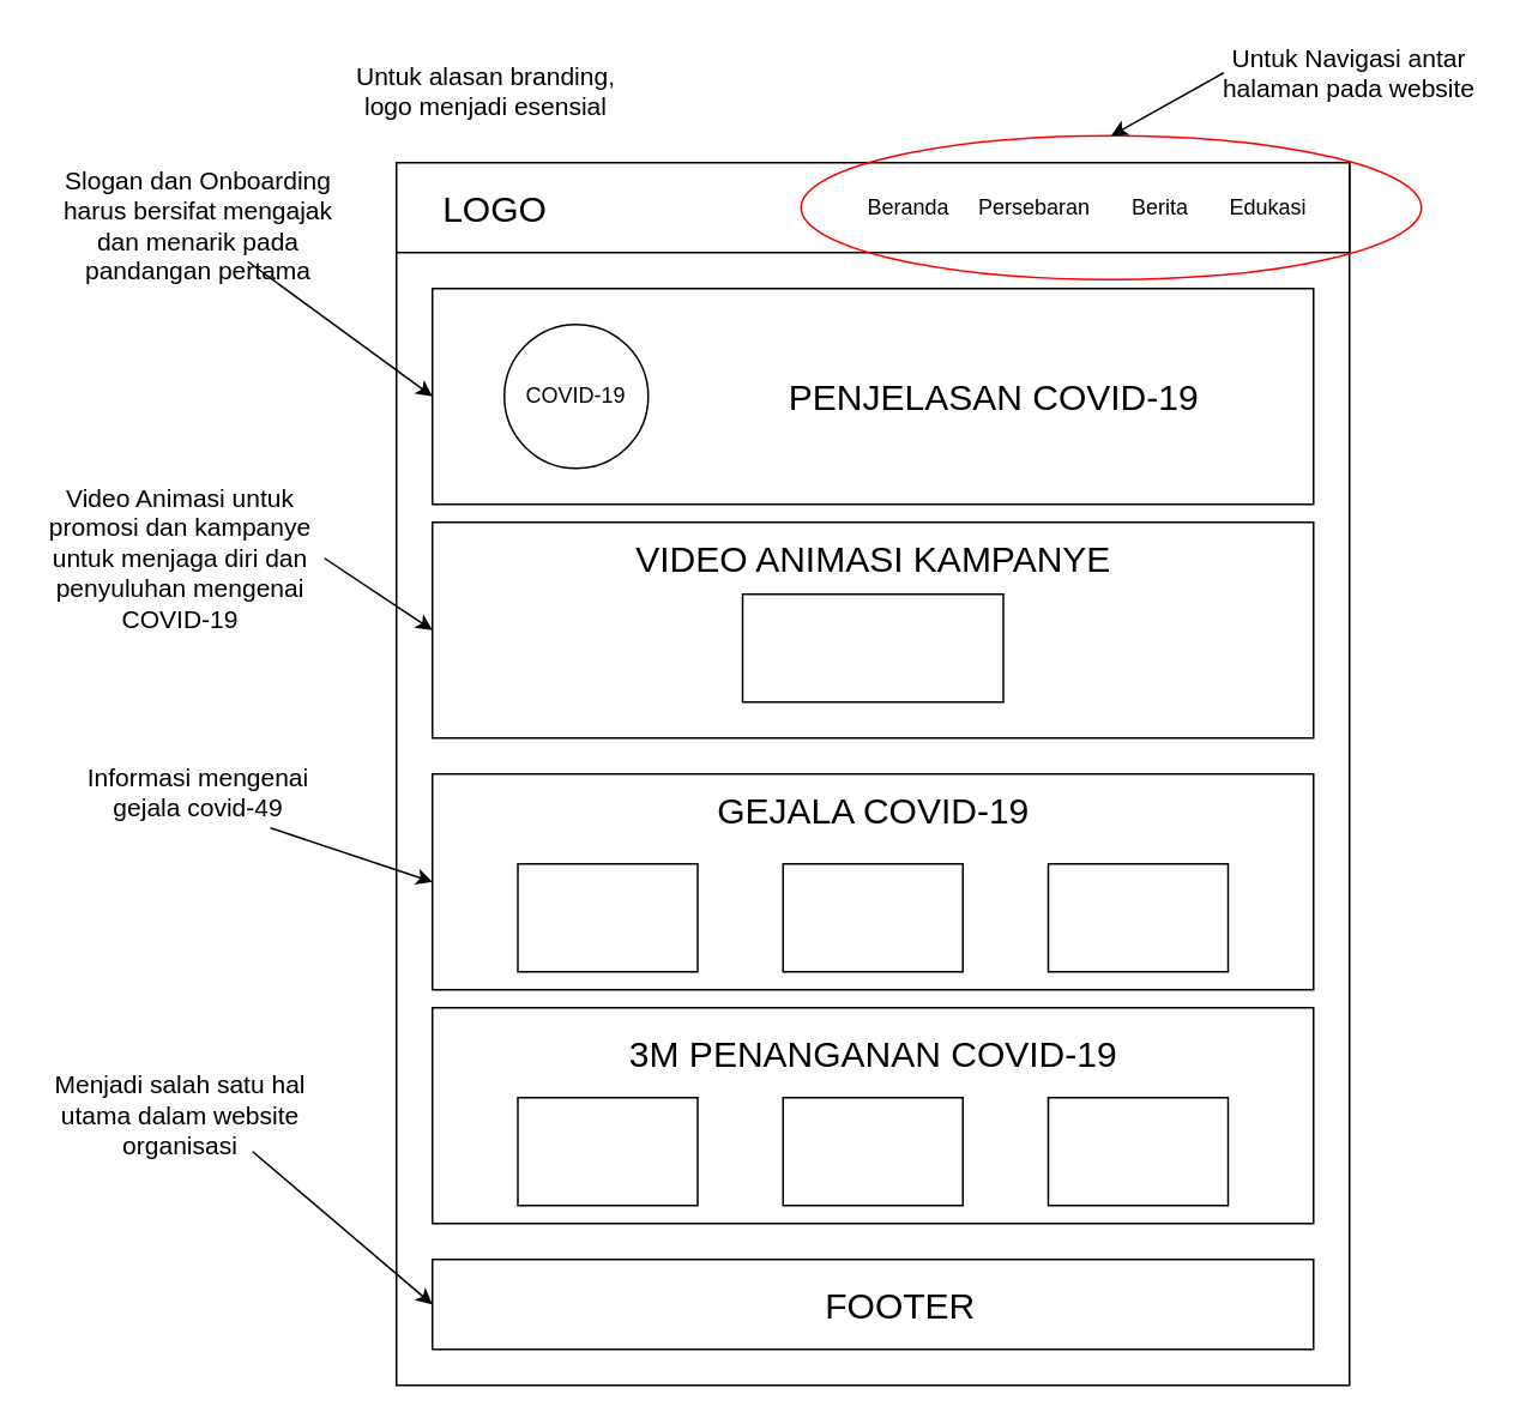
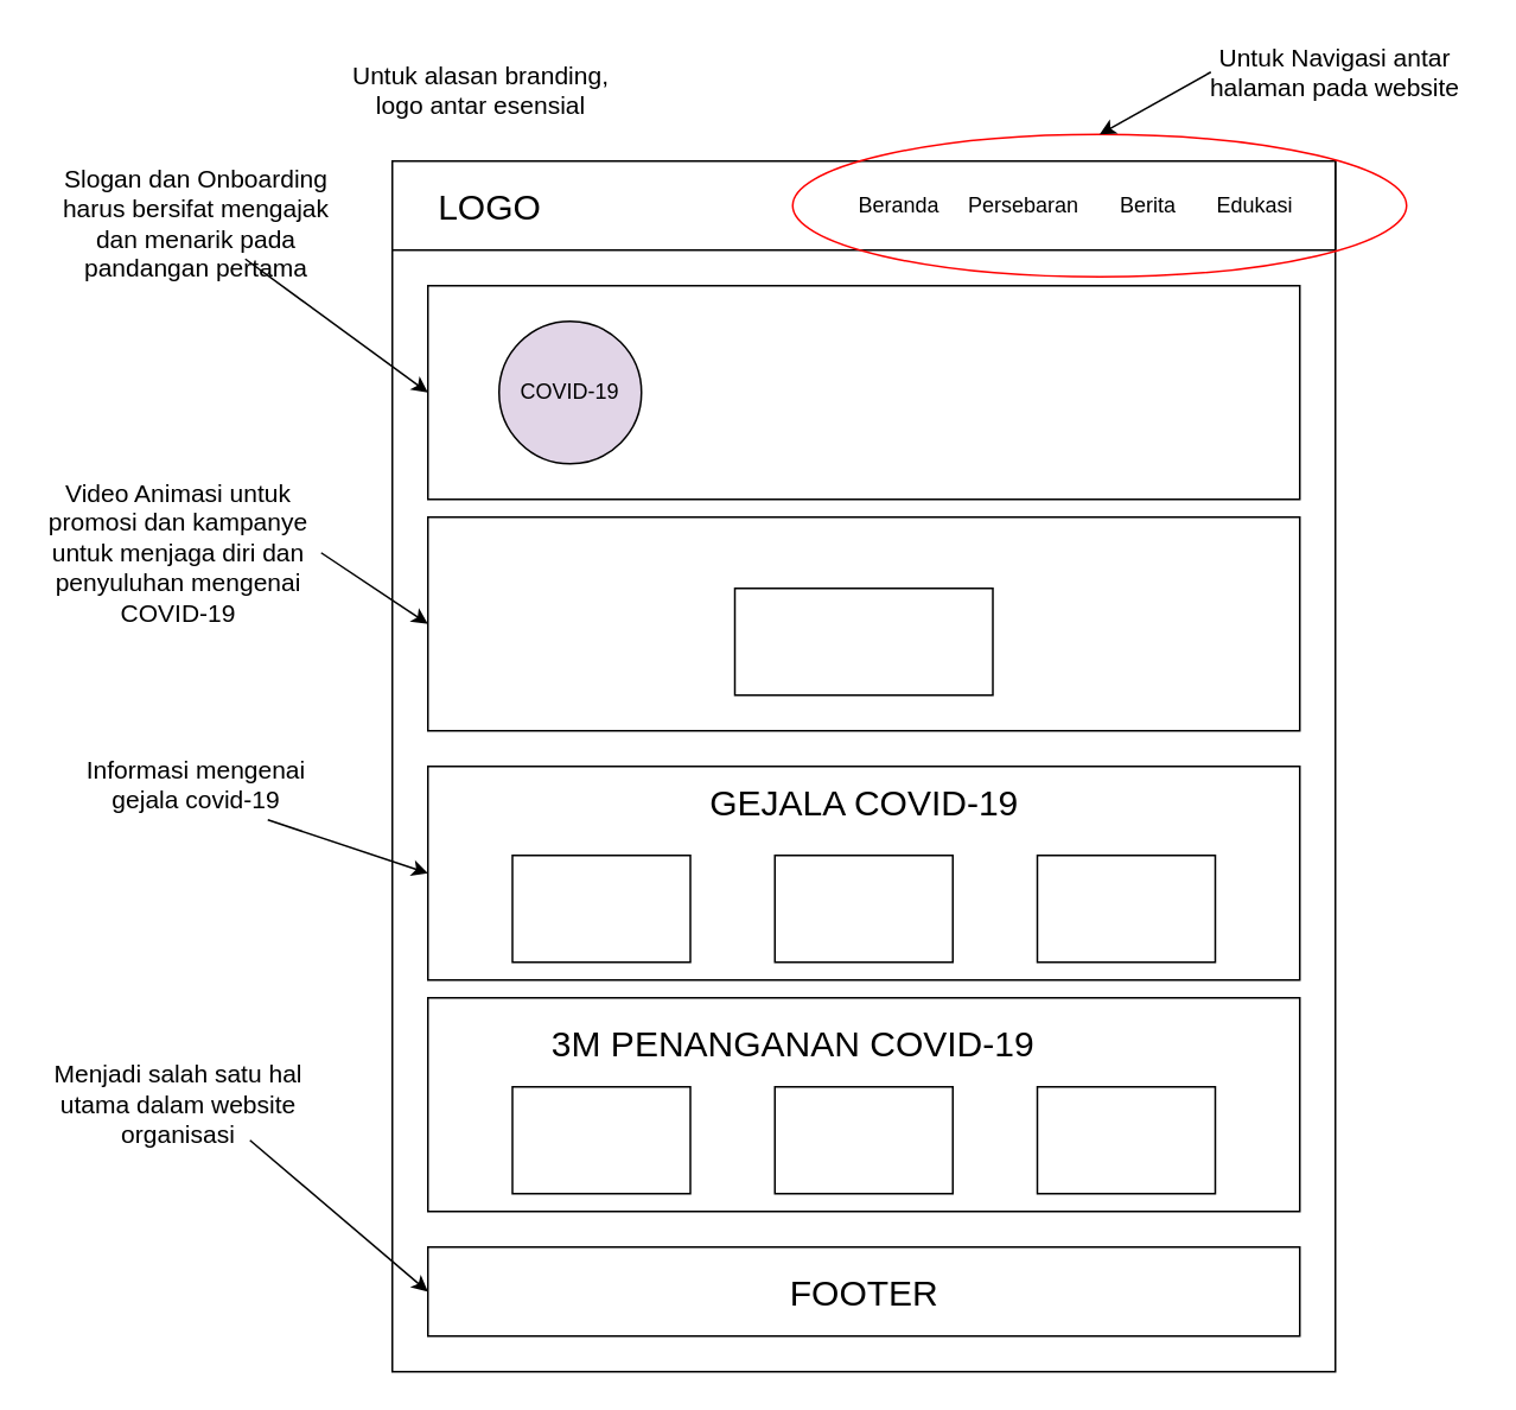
  <mxCell id="0" />
  <mxCell id="1" parent="0" />
  <mxCell id="2" value="" style="rounded=0;whiteSpace=wrap;html=1;" vertex="1" parent="1"><mxGeometry x="220" y="90" width="530" height="680" as="geometry" /></mxCell>
  <mxCell id="3" value="" style="rounded=0;whiteSpace=wrap;html=1;" vertex="1" parent="1"><mxGeometry x="220" y="90" width="530" height="50" as="geometry" /></mxCell>
  <mxCell id="4" value="&lt;font style=&quot;font-size: 20px&quot;&gt;LOGO&lt;/font&gt;" style="text;html=1;strokeColor=none;fillColor=none;align=center;verticalAlign=middle;whiteSpace=wrap;rounded=0;" vertex="1" parent="1"><mxGeometry x="240" y="105" width="70" height="20" as="geometry" /></mxCell>
  <mxCell id="5" value="&lt;font style=&quot;font-size: 12px&quot;&gt;Beranda&lt;/font&gt;" style="text;html=1;strokeColor=none;fillColor=none;align=center;verticalAlign=middle;whiteSpace=wrap;rounded=0;" vertex="1" parent="1"><mxGeometry x="470" y="105" width="70" height="20" as="geometry" /></mxCell>
  <mxCell id="6" value="&lt;font style=&quot;font-size: 12px&quot;&gt;Persebaran&lt;/font&gt;" style="text;html=1;strokeColor=none;fillColor=none;align=center;verticalAlign=middle;whiteSpace=wrap;rounded=0;" vertex="1" parent="1"><mxGeometry x="540" y="105" width="70" height="20" as="geometry" /></mxCell>
  <mxCell id="7" value="&lt;font style=&quot;font-size: 12px&quot;&gt;Berita&lt;/font&gt;" style="text;html=1;strokeColor=none;fillColor=none;align=center;verticalAlign=middle;whiteSpace=wrap;rounded=0;" vertex="1" parent="1"><mxGeometry x="610" y="105" width="70" height="20" as="geometry" /></mxCell>
  <mxCell id="8" value="&lt;font style=&quot;font-size: 12px&quot;&gt;Edukasi&lt;/font&gt;" style="text;html=1;strokeColor=none;fillColor=none;align=center;verticalAlign=middle;whiteSpace=wrap;rounded=0;" vertex="1" parent="1"><mxGeometry x="670" y="105" width="70" height="20" as="geometry" /></mxCell>
  <mxCell id="9" value="" style="rounded=0;whiteSpace=wrap;html=1;" vertex="1" parent="1"><mxGeometry x="240" y="160" width="490" height="120" as="geometry" /></mxCell>
- <mxCell id="10" value="&lt;font style=&quot;font-size: 20px&quot;&gt;PENJELASAN COVID-19&lt;/font&gt;" style="text;html=1;strokeColor=none;fillColor=none;align=center;verticalAlign=middle;whiteSpace=wrap;rounded=0;" vertex="1" parent="1"><mxGeometry x="435" y="210" width="235" height="20" as="geometry" /></mxCell>
  <mxCell id="11" value="" style="rounded=0;whiteSpace=wrap;html=1;" vertex="1" parent="1"><mxGeometry x="240" y="290" width="490" height="120" as="geometry" /></mxCell>
  <mxCell id="12" value="" style="rounded=0;whiteSpace=wrap;html=1;" vertex="1" parent="1"><mxGeometry x="412.5" y="330" width="145" height="60" as="geometry" /></mxCell>
- <mxCell id="13" value="&lt;font style=&quot;font-size: 20px&quot;&gt;VIDEO ANIMASI KAMPANYE&lt;/font&gt;" style="text;html=1;strokeColor=none;fillColor=none;align=center;verticalAlign=middle;whiteSpace=wrap;rounded=0;" vertex="1" parent="1"><mxGeometry x="343.75" y="300" width="282.5" height="20" as="geometry" /></mxCell>
  <mxCell id="14" value="" style="rounded=0;whiteSpace=wrap;html=1;" vertex="1" parent="1"><mxGeometry x="240" y="430" width="490" height="120" as="geometry" /></mxCell>
  <mxCell id="15" value="&lt;span style=&quot;font-size: 20px&quot;&gt;GEJALA COVID-19&lt;/span&gt;" style="text;html=1;strokeColor=none;fillColor=none;align=center;verticalAlign=middle;whiteSpace=wrap;rounded=0;" vertex="1" parent="1"><mxGeometry x="387.5" y="440" width="195" height="20" as="geometry" /></mxCell>
  <mxCell id="16" value="" style="rounded=0;whiteSpace=wrap;html=1;" vertex="1" parent="1"><mxGeometry x="287.5" y="480" width="100" height="60" as="geometry" /></mxCell>
  <mxCell id="17" value="" style="rounded=0;whiteSpace=wrap;html=1;" vertex="1" parent="1"><mxGeometry x="435" y="480" width="100" height="60" as="geometry" /></mxCell>
  <mxCell id="18" value="" style="rounded=0;whiteSpace=wrap;html=1;" vertex="1" parent="1"><mxGeometry x="582.5" y="480" width="100" height="60" as="geometry" /></mxCell>
  <mxCell id="19" value="" style="ellipse;whiteSpace=wrap;html=1;gradientColor=#ffffff;fillColor=none;strokeColor=#FF0000;" vertex="1" parent="1"><mxGeometry x="445" y="75" width="345" height="80" as="geometry" /></mxCell>
  <mxCell id="20" value="" style="endArrow=classic;html=1;entryX=0.5;entryY=0;entryDx=0;entryDy=0;" edge="1" parent="1" target="19"><mxGeometry width="50" height="50" relative="1" as="geometry"><mxPoint x="680" y="40" as="sourcePoint" /><mxPoint x="570" y="170" as="targetPoint" /></mxGeometry></mxCell>
  <mxCell id="21" value="&lt;font style=&quot;font-size: 14px&quot;&gt;Untuk Navigasi antar halaman pada website&lt;/font&gt;" style="text;html=1;strokeColor=none;fillColor=none;align=center;verticalAlign=middle;whiteSpace=wrap;rounded=0;" vertex="1" parent="1"><mxGeometry x="670" y="20" width="160" height="40" as="geometry" /></mxCell>
- <mxCell id="22" value="&lt;font style=&quot;font-size: 14px&quot;&gt;Untuk alasan branding, logo menjadi esensial&lt;/font&gt;" style="text;html=1;strokeColor=none;fillColor=none;align=center;verticalAlign=middle;whiteSpace=wrap;rounded=0;" vertex="1" parent="1"><mxGeometry x="190" y="30" width="160" height="40" as="geometry" /></mxCell>
+ <mxCell id="22" value="&lt;font style=&quot;font-size: 14px&quot;&gt;Untuk alasan branding, logo antar esensial&lt;/font&gt;" style="text;html=1;strokeColor=none;fillColor=none;align=center;verticalAlign=middle;whiteSpace=wrap;rounded=0;" vertex="1" parent="1"><mxGeometry x="190" y="30" width="160" height="40" as="geometry" /></mxCell>
  <mxCell id="23" value="&lt;font style=&quot;font-size: 14px&quot;&gt;Video Animasi untuk promosi dan kampanye untuk menjaga diri dan penyuluhan mengenai COVID-19&lt;/font&gt;" style="text;html=1;strokeColor=none;fillColor=none;align=center;verticalAlign=middle;whiteSpace=wrap;rounded=0;" vertex="1" parent="1"><mxGeometry x="20" y="290" width="160" height="40" as="geometry" /></mxCell>
  <mxCell id="24" value="" style="endArrow=classic;html=1;entryX=0;entryY=0.5;entryDx=0;entryDy=0;exitX=1;exitY=0.5;exitDx=0;exitDy=0;" edge="1" parent="1" source="23" target="11"><mxGeometry width="50" height="50" relative="1" as="geometry"><mxPoint x="274.08" y="81" as="sourcePoint" /><mxPoint x="285" y="115" as="targetPoint" /></mxGeometry></mxCell>
  <mxCell id="25" value="" style="endArrow=classic;html=1;entryX=0;entryY=0.5;entryDx=0;entryDy=0;" edge="1" parent="1" target="14"><mxGeometry width="50" height="50" relative="1" as="geometry"><mxPoint x="150" y="460" as="sourcePoint" /><mxPoint x="250" y="360" as="targetPoint" /></mxGeometry></mxCell>
- <mxCell id="26" value="&lt;span style=&quot;font-size: 14px&quot;&gt;Informasi mengenai gejala covid-49&lt;/span&gt;" style="text;html=1;strokeColor=none;fillColor=none;align=center;verticalAlign=middle;whiteSpace=wrap;rounded=0;" vertex="1" parent="1"><mxGeometry x="30" y="420" width="160" height="40" as="geometry" /></mxCell>
+ <mxCell id="26" value="&lt;span style=&quot;font-size: 14px&quot;&gt;Informasi mengenai gejala covid-19&lt;/span&gt;" style="text;html=1;strokeColor=none;fillColor=none;align=center;verticalAlign=middle;whiteSpace=wrap;rounded=0;" vertex="1" parent="1"><mxGeometry x="30" y="420" width="160" height="40" as="geometry" /></mxCell>
  <mxCell id="27" value="" style="rounded=0;whiteSpace=wrap;html=1;" vertex="1" parent="1"><mxGeometry x="240" y="700" width="490" height="50" as="geometry" /></mxCell>
- <mxCell id="28" value="&lt;span style=&quot;font-size: 20px&quot;&gt;FOOTER&lt;/span&gt;" style="text;html=1;strokeColor=none;fillColor=none;align=center;verticalAlign=middle;whiteSpace=wrap;rounded=0;" vertex="1" parent="1"><mxGeometry x="402.5" y="715" width="195" height="20" as="geometry" /></mxCell>
+ <mxCell id="28" value="&lt;span style=&quot;font-size: 20px&quot;&gt;FOOTER&lt;/span&gt;" style="text;html=1;strokeColor=none;fillColor=none;align=center;verticalAlign=middle;whiteSpace=wrap;rounded=0;" vertex="1" parent="1"><mxGeometry x="387.5" y="715" width="195" height="20" as="geometry" /></mxCell>
  <mxCell id="29" value="" style="endArrow=classic;html=1;entryX=0;entryY=0.5;entryDx=0;entryDy=0;exitX=0.75;exitY=1;exitDx=0;exitDy=0;" edge="1" parent="1" target="27" source="30"><mxGeometry width="50" height="50" relative="1" as="geometry"><mxPoint x="160" y="550" as="sourcePoint" /><mxPoint x="250" y="500" as="targetPoint" /></mxGeometry></mxCell>
  <mxCell id="30" value="&lt;font style=&quot;font-size: 14px&quot;&gt;Menjadi salah satu hal utama dalam website organisasi&lt;/font&gt;" style="text;html=1;strokeColor=none;fillColor=none;align=center;verticalAlign=middle;whiteSpace=wrap;rounded=0;" vertex="1" parent="1"><mxGeometry x="20" y="600" width="160" height="40" as="geometry" /></mxCell>
  <mxCell id="31" value="&lt;font style=&quot;font-size: 14px&quot;&gt;Slogan dan Onboarding harus bersifat mengajak dan menarik pada pandangan pertama&lt;/font&gt;" style="text;html=1;strokeColor=none;fillColor=none;align=center;verticalAlign=middle;whiteSpace=wrap;rounded=0;" vertex="1" parent="1"><mxGeometry x="30" y="105" width="160" height="40" as="geometry" /></mxCell>
  <mxCell id="32" value="" style="endArrow=classic;html=1;entryX=0;entryY=0.5;entryDx=0;entryDy=0;" edge="1" parent="1" source="31" target="9"><mxGeometry width="50" height="50" relative="1" as="geometry"><mxPoint x="190" y="320" as="sourcePoint" /><mxPoint x="250" y="360" as="targetPoint" /></mxGeometry></mxCell>
- <mxCell id="33" value="COVID-19" style="ellipse;whiteSpace=wrap;html=1;aspect=fixed;" vertex="1" parent="1"><mxGeometry x="280" y="180" width="80" height="80" as="geometry" /></mxCell>
+ <mxCell id="33" value="COVID-19" style="ellipse;whiteSpace=wrap;html=1;aspect=fixed;fillColor=#e1d5e7;" vertex="1" parent="1"><mxGeometry x="280" y="180" width="80" height="80" as="geometry" /></mxCell>
  <mxCell id="34" value="" style="rounded=0;whiteSpace=wrap;html=1;" vertex="1" parent="1"><mxGeometry x="240" y="560" width="490" height="120" as="geometry" /></mxCell>
- <mxCell id="35" value="&lt;span style=&quot;font-size: 20px&quot;&gt;3M PENANGANAN COVID-19&lt;/span&gt;" style="text;html=1;strokeColor=none;fillColor=none;align=center;verticalAlign=middle;whiteSpace=wrap;rounded=0;" vertex="1" parent="1"><mxGeometry x="343.75" y="575" width="282.5" height="20" as="geometry" /></mxCell>
+ <mxCell id="35" value="&lt;span style=&quot;font-size: 20px&quot;&gt;3M PENANGANAN COVID-19&lt;/span&gt;" style="text;html=1;strokeColor=none;fillColor=none;align=center;verticalAlign=middle;whiteSpace=wrap;rounded=0;" vertex="1" parent="1"><mxGeometry x="303.75" y="575" width="282.5" height="20" as="geometry" /></mxCell>
  <mxCell id="36" value="" style="rounded=0;whiteSpace=wrap;html=1;" vertex="1" parent="1"><mxGeometry x="287.5" y="610" width="100" height="60" as="geometry" /></mxCell>
  <mxCell id="37" value="" style="rounded=0;whiteSpace=wrap;html=1;" vertex="1" parent="1"><mxGeometry x="435" y="610" width="100" height="60" as="geometry" /></mxCell>
  <mxCell id="38" value="" style="rounded=0;whiteSpace=wrap;html=1;" vertex="1" parent="1"><mxGeometry x="582.5" y="610" width="100" height="60" as="geometry" /></mxCell>
